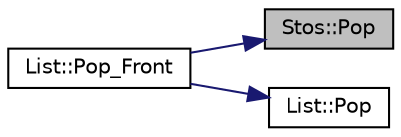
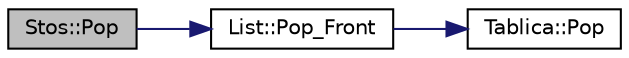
  digraph {
    rankdir=LR
    node [color=black fillcolor=white fontname=Helvetica fontsize=10 shape=record style=filled]
    edge [color=midnightblue fontname=Helvetica fontsize=10 labelfontname=Helvetica labelfontsize=10 style=solid]
    n1 [fillcolor=grey75 fontcolor=black height=0.2 label="Stos::Pop" width=0.4]
    n2 [height=0.2 label="List::Pop_Front" width=0.4]
-   n3 [height=0.2 label="List::Pop" width=0.4]
-   n2 -> n1
+   n3 [height=0.2 label="Tablica::Pop" width=0.4]
+   n1 -> n2
    n2 -> n3
  }
